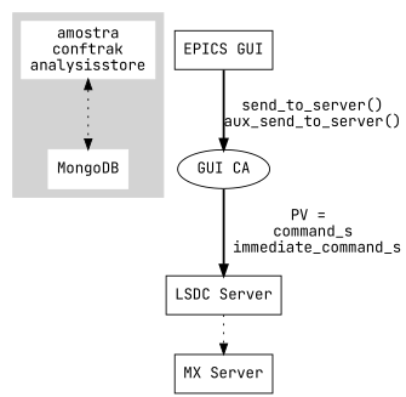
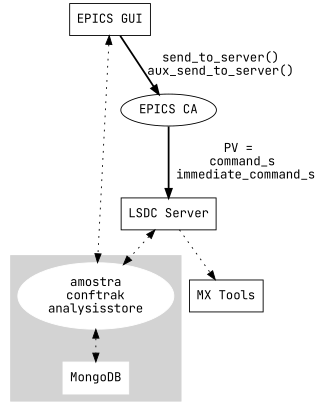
  digraph {
    compound=true
    fontname="JetBrains Mono"
    node [fontname="JetBrains Mono" shape=box]
    edge [fontname="JetBrains Mono" style=dotted]
-   n1 [color=white label="amostra\nconftrak\nanalysisstore" style=filled]
+   n1 [color=white label="amostra\nconftrak\nanalysisstore" style=filled shape=""]
    n2 [color=white label=MongoDB style=filled]
    n3 [label="LSDC Server"]
-   n4 [label="MX Server"]
+   n4 [label="MX Tools"]
    n5 [label="EPICS GUI"]
-   n6 [label="GUI CA" shape=""]
+   n6 [label="EPICS CA" shape=""]
    subgraph cluster_1 {
      color=lightgrey
      style=filled
      n1
      n2
    }
    n1 -> n2 [dir=both]
+   n3 -> n1 [dir=both]
    n3 -> n4
+   n5 -> n1 [dir=both]
    n5 -> n6 [color=black label="send_to_server()\naux_send_to_server()" style=bold]
    n6 -> n3 [color=black label="PV = \n command_s \n immediate_command_s" style=bold]
  }
